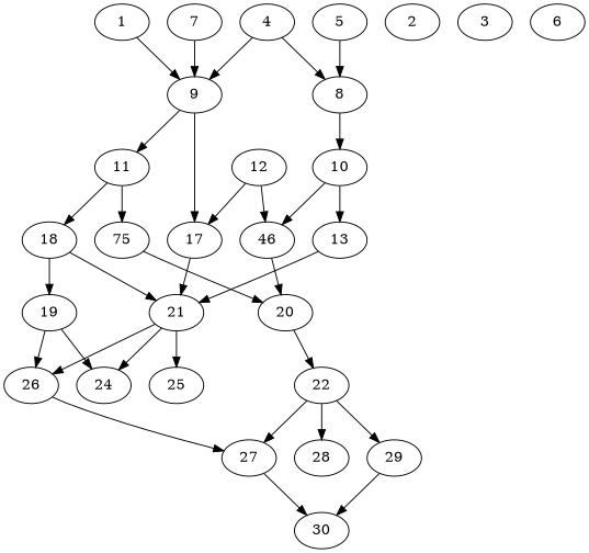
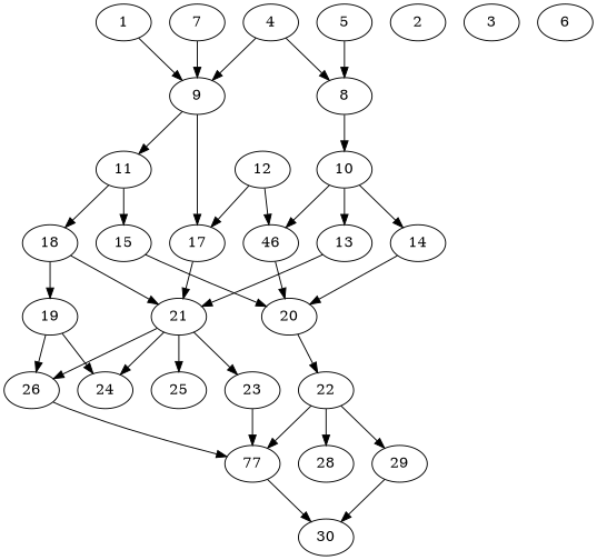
  digraph {
    node [alpha=0.05 compute_size=28991029248 result_size=29696]
    1 [alpha=0.07 ram=8982848 trans_size=661115]
    9 [alpha=0.12 compute_size=52334200986 ram=22578320 trans_size=347278]
    11 [alpha=0.19 compute_size=46503626943 ram=2621504 result_size=1024 trans_size=645130]
    17 [alpha=0.08 compute_size=110856191058 ram=22179152 trans_size=1024599]
-   15 [alpha=0.04 compute_size=549755813888 ram=39425744 result_size=91136 trans_size=321383 label=75]
+   15 [alpha=0.04 compute_size=549755813888 ram=39425744 result_size=91136 trans_size=321383]
    18 [alpha=0.15 compute_size=1220273266631 ram=24954320 result_size=1024 trans_size=429629]
    12 [compute_size=368293445632 ram=40656512 result_size=9216 trans_size=854654]
    n8 [alpha=0.19 label=46 ram=36576128 trans_size=886974]
    2 [compute_size=13184262144 ram=26988176 result_size=0 trans_size=568597]
    3 [alpha=0.06 compute_size=240674186499 ram=14339936 result_size=0 trans_size=715462]
    4 [alpha=0.16 ram=36382880 trans_size=758396]
    8 [alpha=0.14 compute_size=154107379712 ram=14704256 result_size=91136 trans_size=506290]
    10 [alpha=0.16 compute_size=810968341454 ram=43815008 result_size=54272 trans_size=183598]
    13 [alpha=0.09 compute_size=6699264000 ram=36403472 result_size=1024 trans_size=260546]
+   14 [alpha=0.00 compute_size=12458752000 ram=43685120 result_size=1024 trans_size=538227]
    5 [alpha=0.08 compute_size=156761171788 ram=14251232 result_size=9216 trans_size=392130]
    6 [alpha=0.10 compute_size=134217728000 ram=47858960 result_size=0 trans_size=194978]
    7 [alpha=0.07 compute_size=12248743936 ram=32218544 result_size=70656 trans_size=998065]
    21 [compute_size=368293445632 ram=33043808 result_size=9216 trans_size=373716]
    20 [alpha=0.04 compute_size=158844769347 ram=48330992 result_size=13312 trans_size=819776]
    19 [alpha=0.14 compute_size=782757789696 ram=15041648 result_size=54272 trans_size=788350]
    24 [alpha=0.12 compute_size=761249792 ram=28985600 result_size=70656 trans_size=664663]
    26 [alpha=0.09 compute_size=31091589120 ram=38701856 result_size=0 trans_size=858202]
+   23 [alpha=0.06 compute_size=68719476736 ram=49640960 result_size=74752 trans_size=1009766]
    25 [alpha=0.16 compute_size=1073741824000 ram=26544656 result_size=0 trans_size=744553]
    22 [alpha=0.08 compute_size=94766829055 ram=31570688 trans_size=196449]
-   27 [alpha=0.18 compute_size=73849462661 ram=20713952 trans_size=54380]
+   27 [alpha=0.18 compute_size=73849462661 ram=20713952 trans_size=54380 label=77]
    28 [alpha=0.19 compute_size=37469122560 ram=44192000 result_size=0 trans_size=592382]
    29 [alpha=0.15 compute_size=797527244800 ram=52183280 result_size=91136 trans_size=1030674]
    30 [compute_size=17677926400 ram=31608704 result_size=0 trans_size=92934]
    1 -> 9
    9 -> 11
    9 -> 17
    11 -> 15
    11 -> 18
    17 -> 21
    15 -> 20
    18 -> 21
    18 -> 19
    12 -> 17
    12 -> n8
    n8 -> 20
    4 -> 9
    4 -> 8
    8 -> 10
    10 -> n8
    10 -> 13
+   10 -> 14
    13 -> 21
+   14 -> 20
    5 -> 8
    7 -> 9
    21 -> 24
    21 -> 26
+   21 -> 23
    21 -> 25
    20 -> 22
    19 -> 24
    19 -> 26
    26 -> 27
+   23 -> 27
    22 -> 27
    22 -> 28
    22 -> 29
    27 -> 30
    29 -> 30
  }
